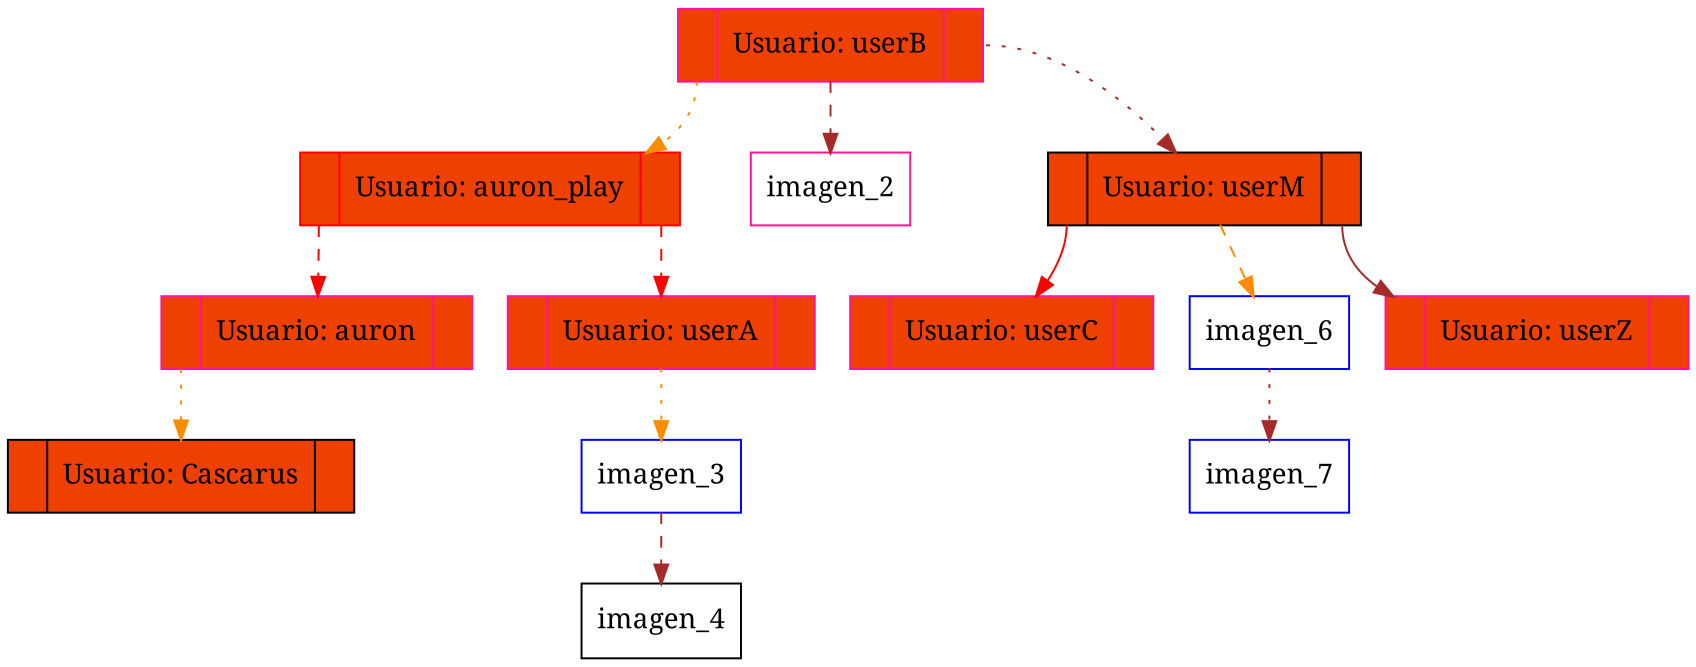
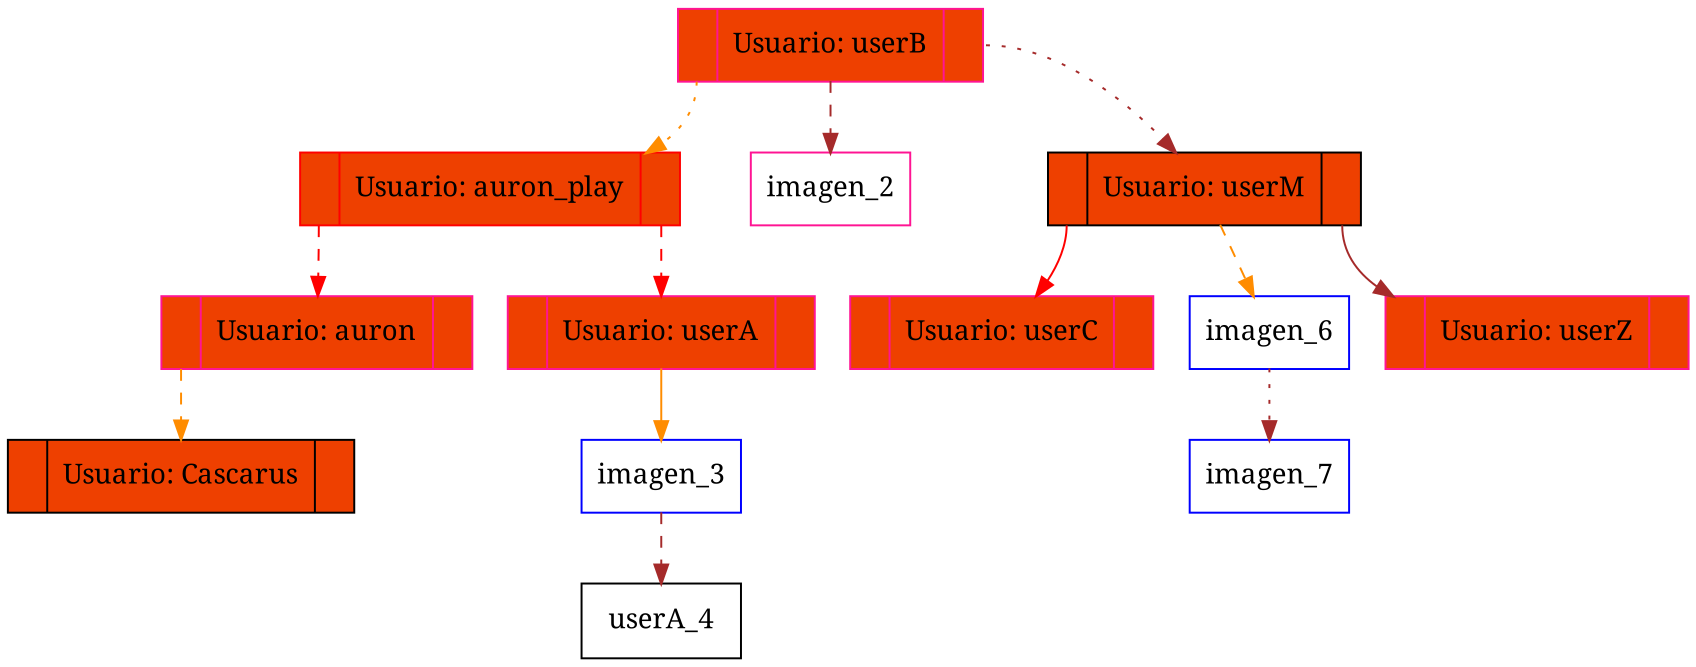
  digraph {
    fontname="Noto Serif"
    node [color=deeppink fillcolor=orangered2 fontname="Noto Serif" shape=record style=filled]
    edge [color=brown fontname="Noto Serif" style=dashed]
    n1 [height=.5 label="<C0>|Usuario: userB|<C1>" width=.9]
    n2 [color=red height=.5 label="<C0>|Usuario: auron_play|<C1>" width=.9]
    n3 [color=black height=.5 label="<C0>|Usuario: userM|<C1>" width=.9]
    n4 [height=.5 label=imagen_2 width=.9 fillcolor="" style=""]
    n5 [height=.5 label="<C0>|Usuario: auron|<C1>" width=.9]
    n6 [height=.5 label="<C0>|Usuario: userA|<C1>" width=.9]
    n7 [height=.5 label="<C0>|Usuario: userC|<C1>" width=.9]
    n8 [height=.5 label="<C0>|Usuario: userZ|<C1>" width=.9]
    n9 [color=blue height=.5 label=imagen_6 width=.9 fillcolor="" style=""]
    n10 [color=black height=.5 label="<C0>|Usuario: Cascarus|<C1>" width=.9]
    n11 [color=blue height=.5 label=imagen_3 width=.9 fillcolor="" style=""]
    n12 [color=blue height=.5 label=imagen_7 width=.9 fillcolor="" style=""]
-   n13 [color=black height=.5 label=imagen_4 width=.9 fillcolor="" style=""]
+   n13 [color=black height=.5 label=userA_4 width=.9 fillcolor="" style=""]
    n1 -> n2 [color=darkorange style=dotted tailport=C0]
    n1 -> n3 [style=dotted tailport=C1]
    n1 -> n4
    n2 -> n5 [color=red tailport=C0]
    n2 -> n6 [color=red tailport=C1]
    n3 -> n7 [color=red style=solid tailport=C0]
    n3 -> n8 [style=solid tailport=C1]
    n3 -> n9 [color=darkorange]
-   n5 -> n10 [color=darkorange style=dotted tailport=C0]
-   n6 -> n11 [color=darkorange style=dotted]
+   n5 -> n10 [color=darkorange tailport=C0]
+   n6 -> n11 [color=darkorange style=solid]
    n9 -> n12 [style=dotted]
    n11 -> n13
  }
